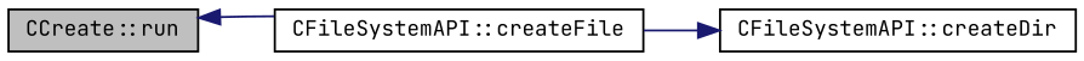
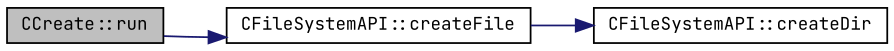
  digraph {
    fontname="JetBrains Mono"
    rankdir=LR
    node [color=black fillcolor=white fontname="JetBrains Mono" fontsize=10 shape=record style=filled]
    edge [color=midnightblue fontname="JetBrains Mono" fontsize=10 labelfontname=Helvetica labelfontsize=10 style=solid]
    n1 [fillcolor=grey75 fontcolor=black height=0.2 label="CCreate::run" width=0.4]
    n2 [height=0.2 label="CFileSystemAPI::createFile" width=0.4]
    n3 [height=0.2 label="CFileSystemAPI::createDir" width=0.4]
-   n2 -> n1
+   n1 -> n2
    n2 -> n3
  }
